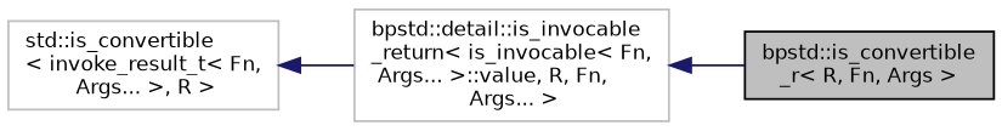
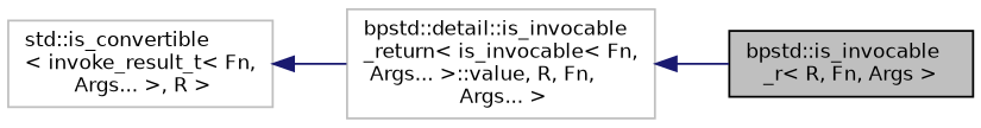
  digraph {
    rankdir=LR
    node [color=grey75 fillcolor=white fontname=Helvetica fontsize=10 shape=record style=filled]
    edge [color=midnightblue dir=back fontname=Helvetica fontsize=10 labelfontname=Helvetica labelfontsize=10 style=solid]
-   n1 [color=black fillcolor=grey75 fontcolor=black height=0.2 label="bpstd::is_convertible\l_r\< R, Fn, Args \>" width=0.4]
+   n1 [color=black fillcolor=grey75 fontcolor=black height=0.2 label="bpstd::is_invocable\l_r\< R, Fn, Args \>" width=0.4]
    n2 [height=0.2 label="bpstd::detail::is_invocable\l_return\< is_invocable\< Fn,\l Args... \>::value, R, Fn,\l Args... \>" width=0.4]
    n3 [height=0.2 label="std::is_convertible\l\< invoke_result_t\< Fn,\l Args... \>, R \>" width=0.4]
    n2 -> n1
    n3 -> n2
  }
